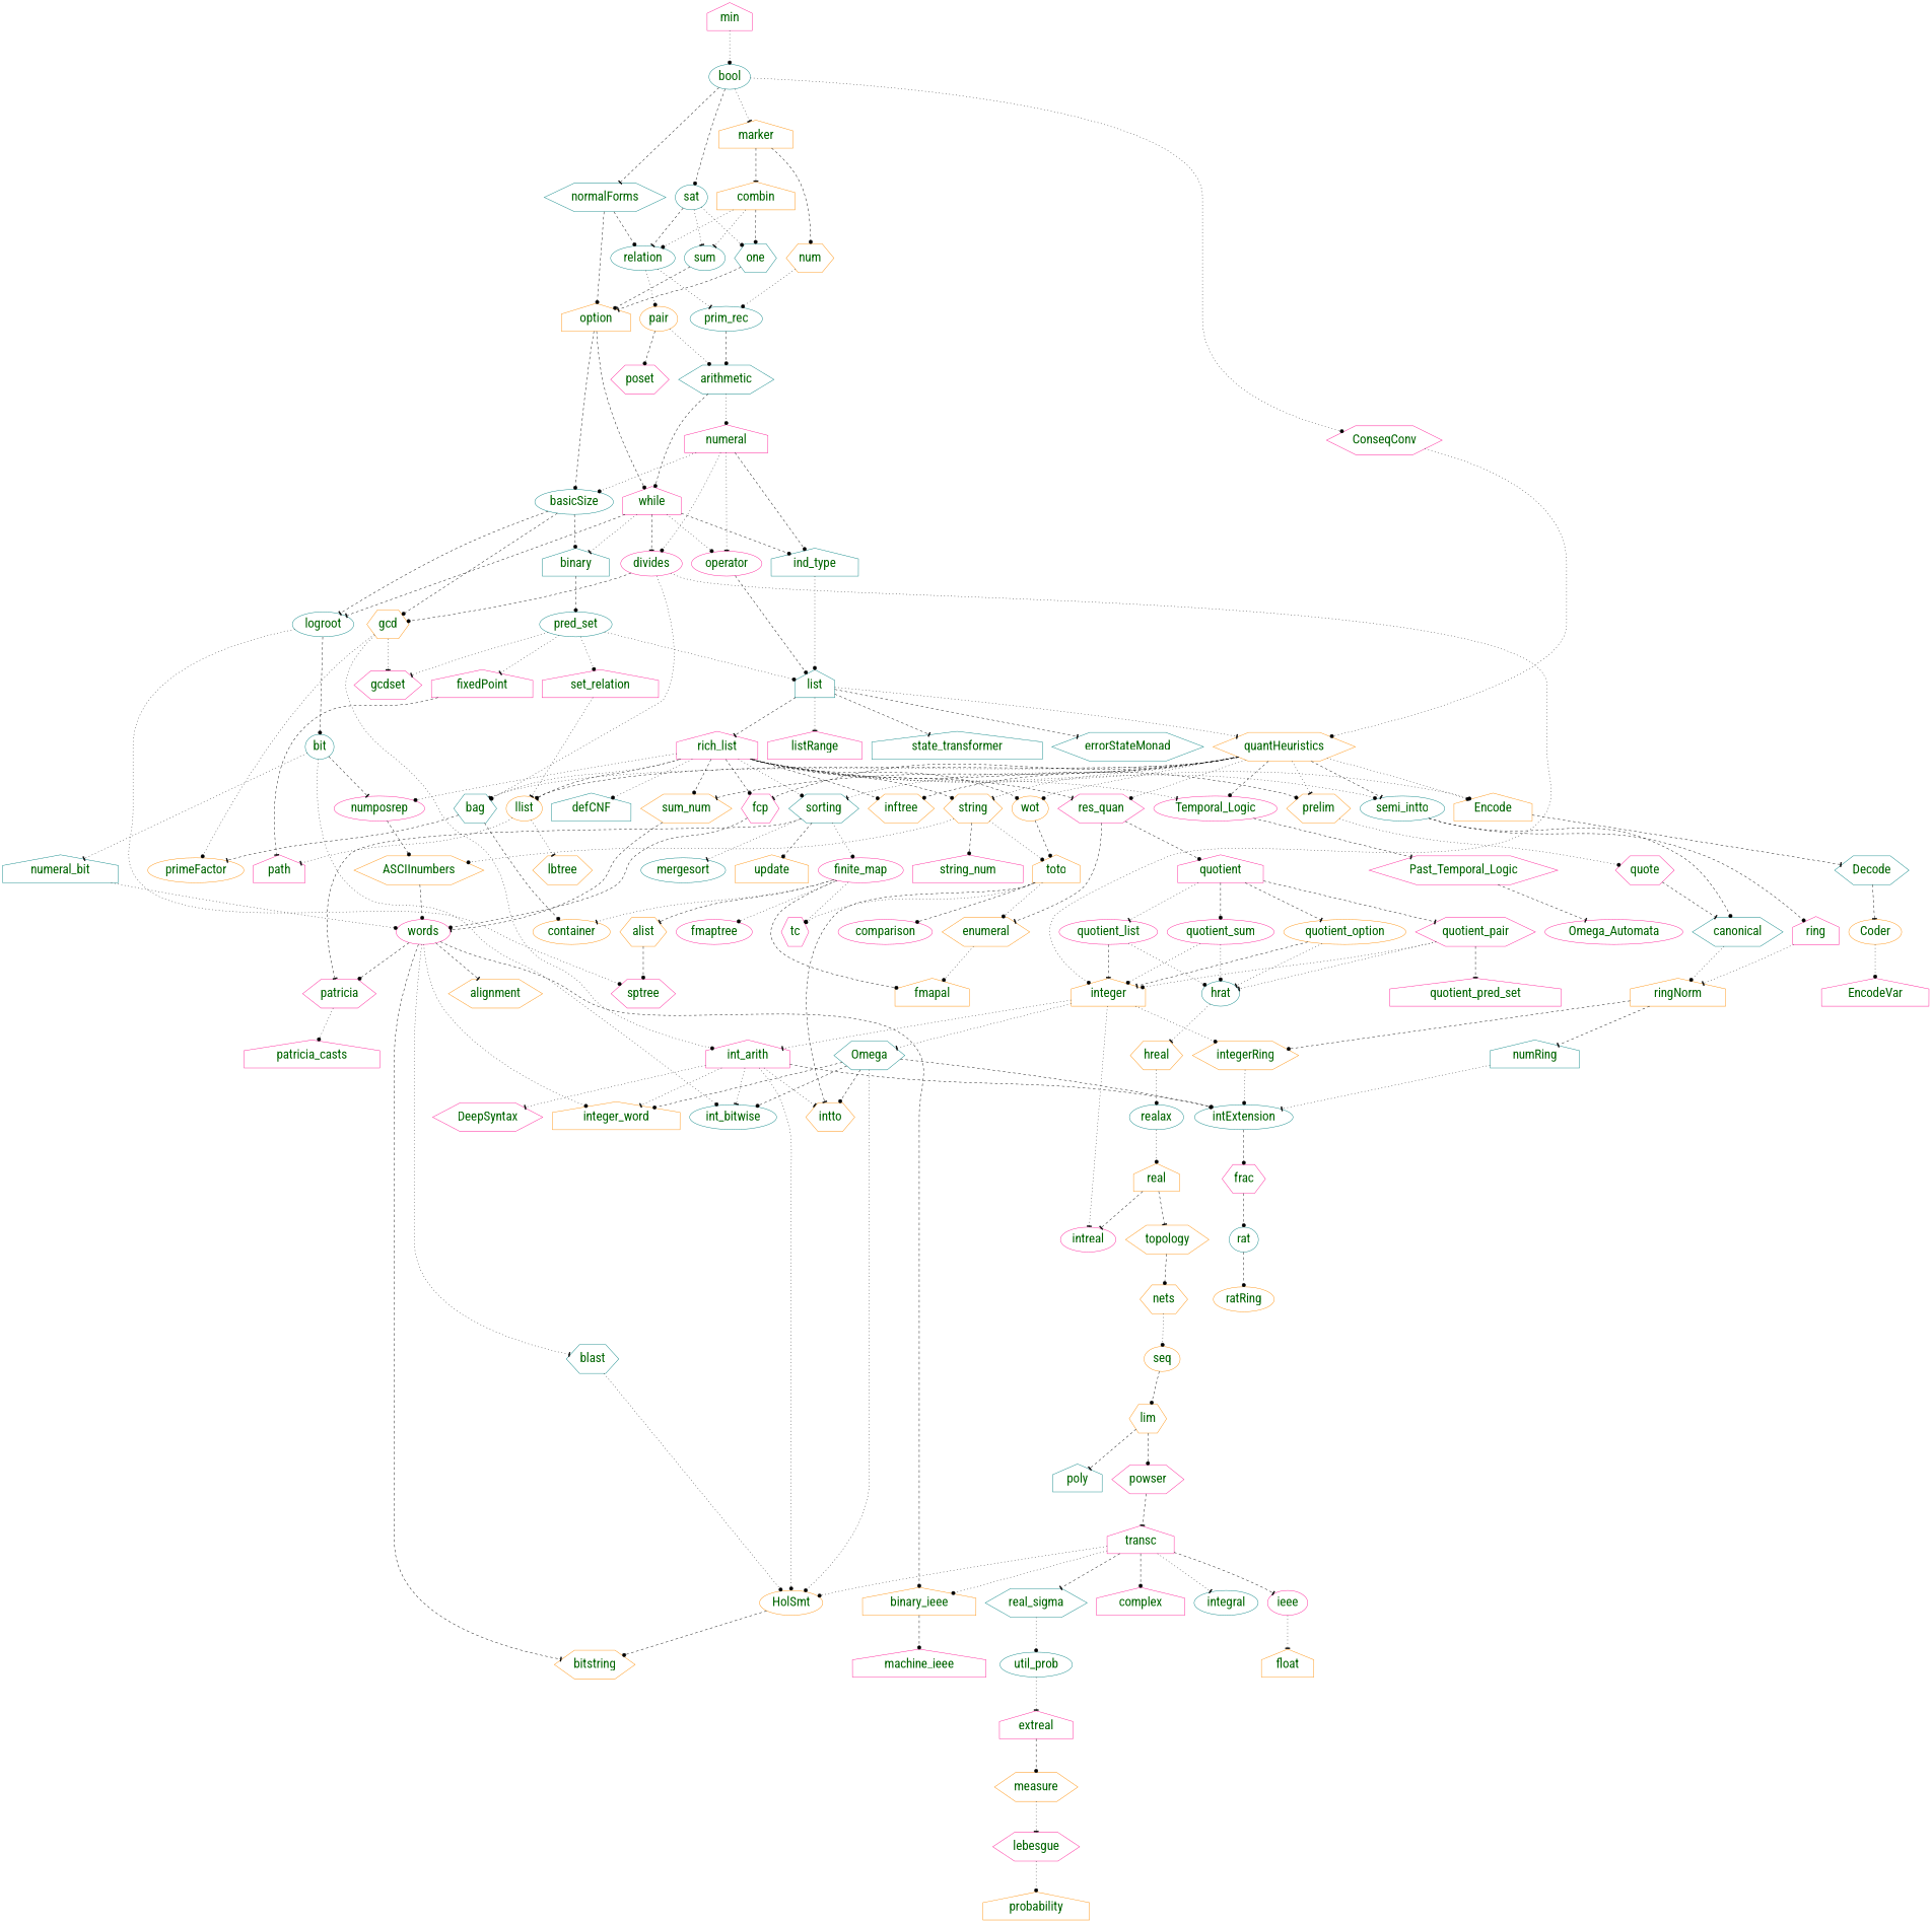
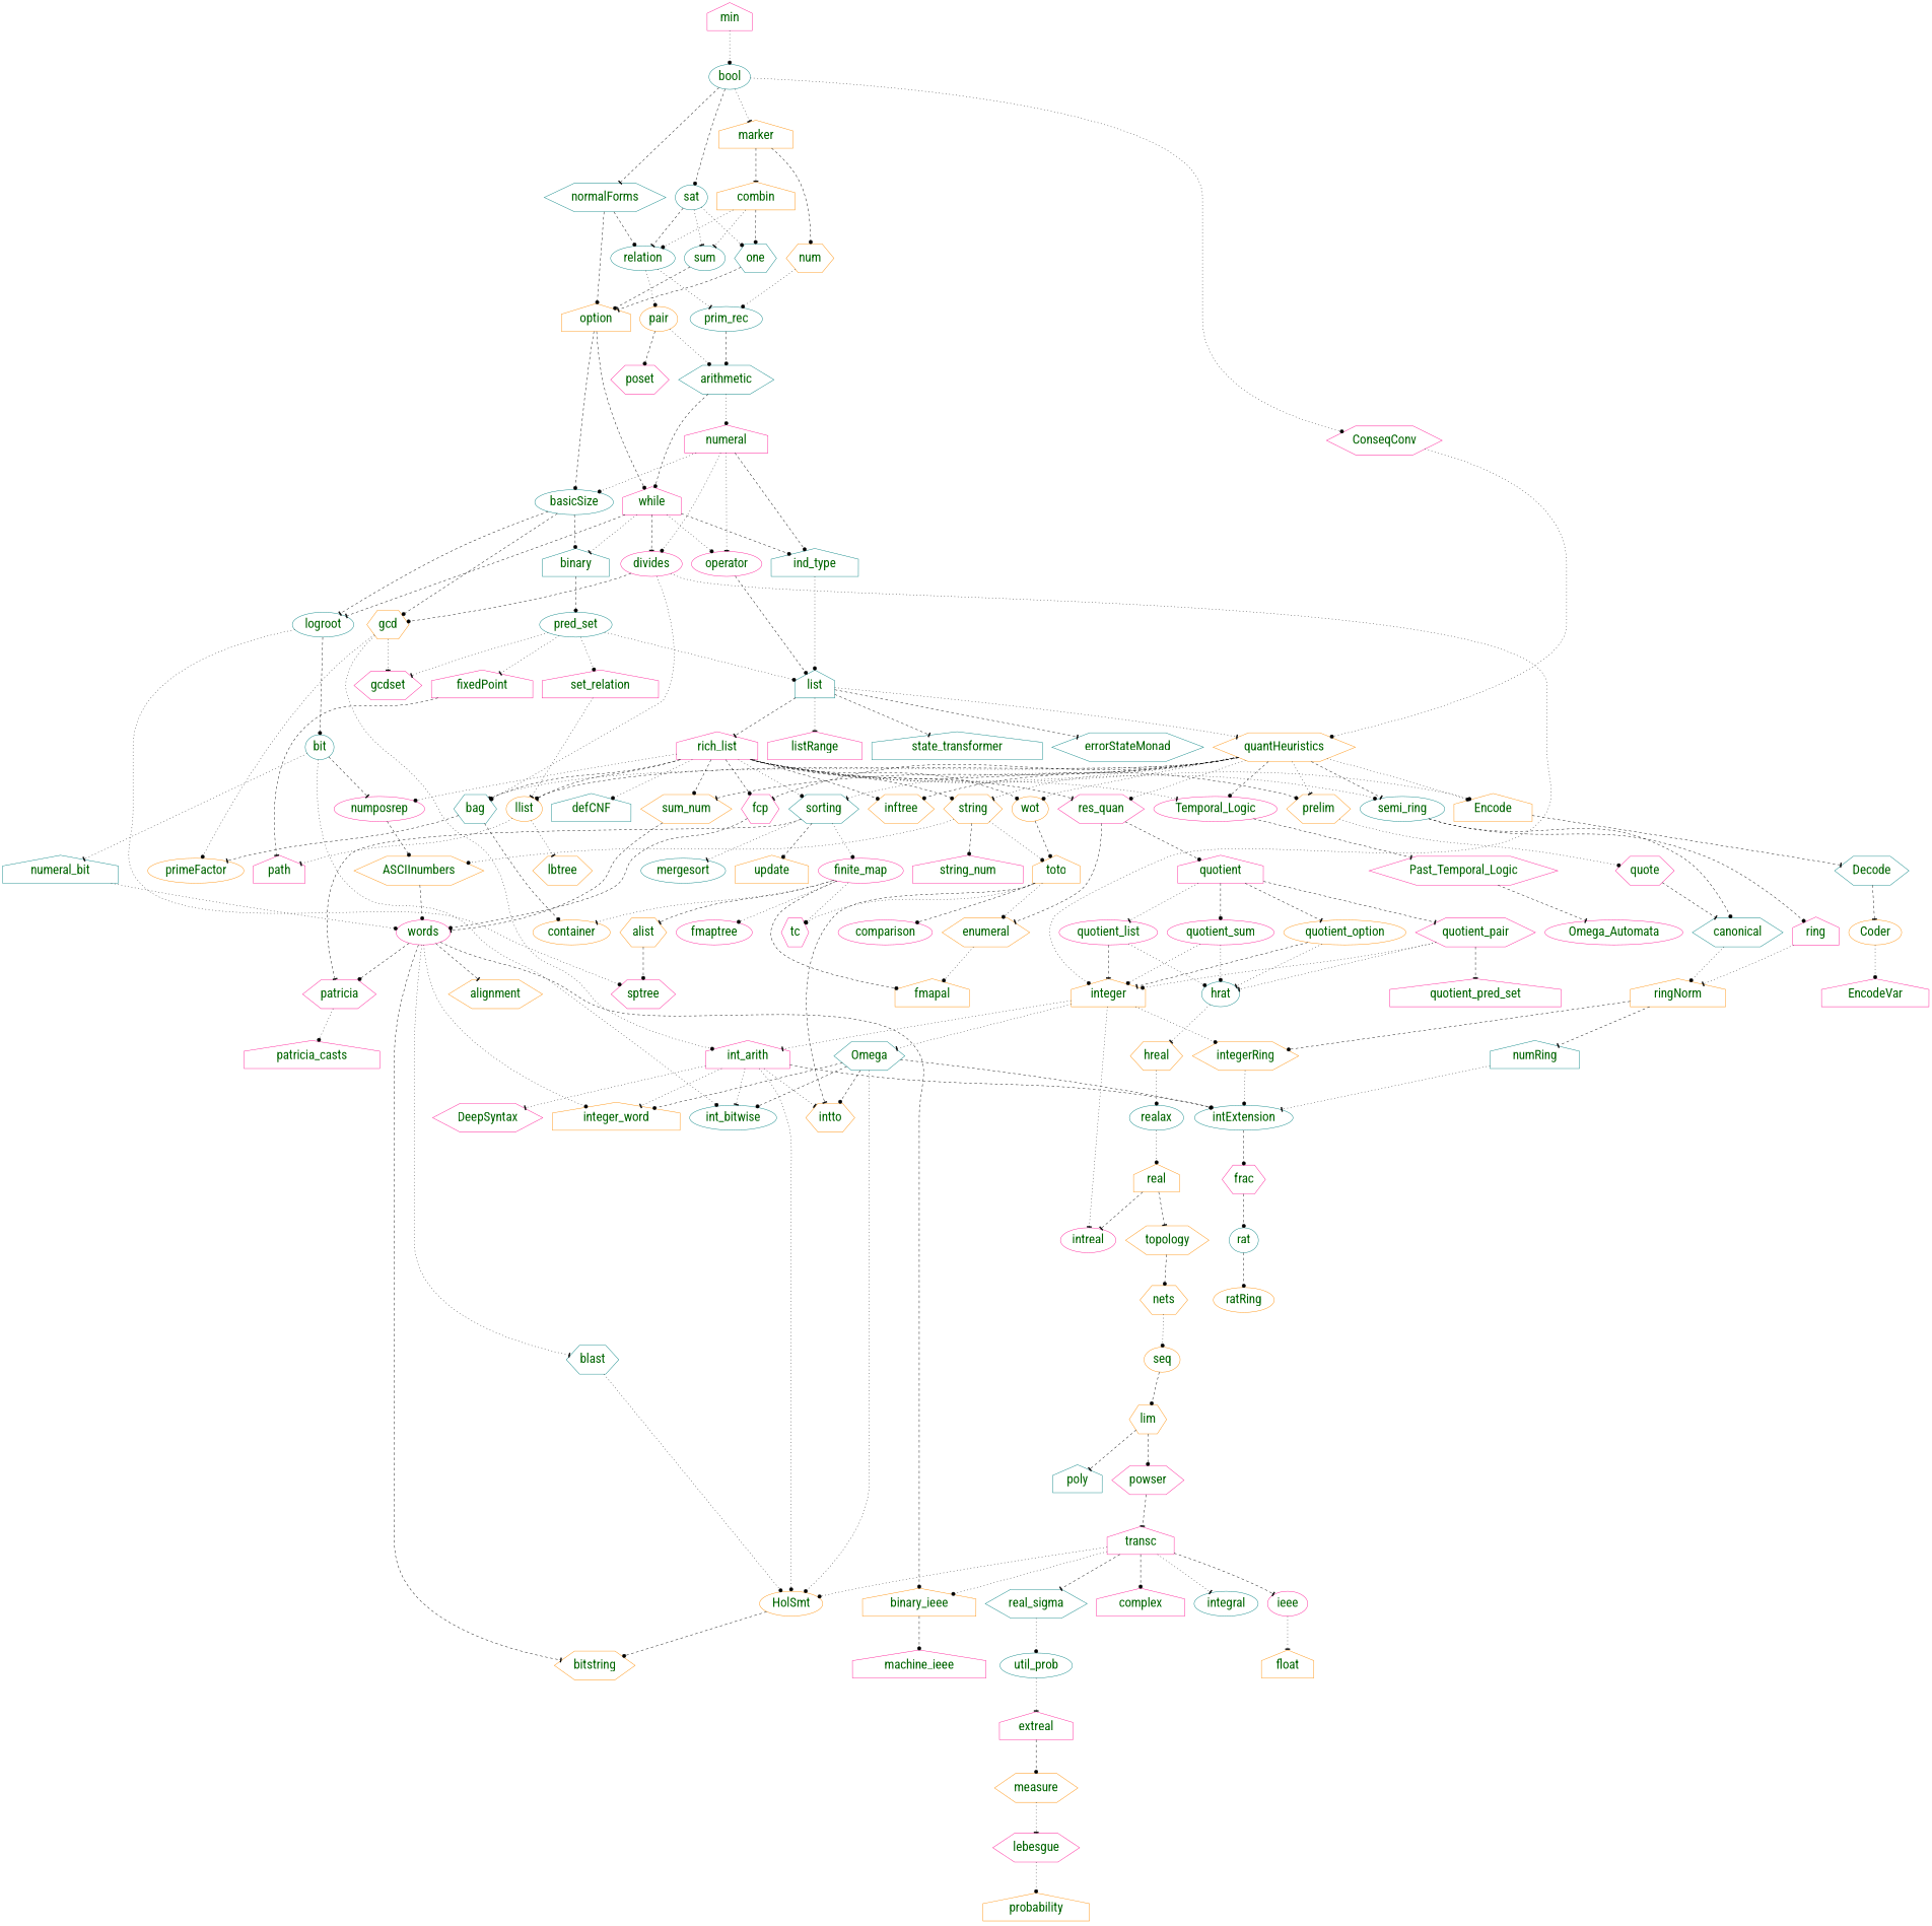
  digraph {
    fontname="Roboto Condensed"
    nodesep=0.30
    ranksep=1.0
    node [color=deeppink fontcolor=darkgreen fontname="Roboto Condensed" fontsize=30 shape=hexagon]
    edge [arrowhead=dot fontname="Roboto Condensed" style=dashed]
    alignment [color=darkorange]
    comparison [shape=ellipse]
    complex [shape=house]
    container [color=darkorange shape=ellipse]
    defCNF [color=teal shape=house]
    Encode [color=darkorange shape=house]
    Decode [color=teal]
    Coder [color=darkorange shape=ellipse]
    EncodeVar [shape=house]
    errorStateMonad [color=teal]
    ieee [shape=ellipse]
    float [color=darkorange shape=house]
    enumeral [color=darkorange]
    fmapal [color=darkorange shape=house]
    fmaptree [shape=ellipse]
    bitstring [color=darkorange]
    HolSmt [color=darkorange shape=ellipse]
    blast [color=teal]
    inftree [color=darkorange]
    int_bitwise [color=teal shape=ellipse]
    integer_word [color=darkorange shape=house]
    integral [color=teal shape=ellipse]
    intreal [shape=ellipse]
    intto [color=darkorange]
    lbtree [color=darkorange]
    listRange [shape=house]
    binary_ieee [color=darkorange shape=house]
    machine_ieee [shape=house]
    mergesort [color=teal shape=ellipse]
    Temporal_Logic [shape=ellipse]
    Past_Temporal_Logic
    Omega_Automata [shape=ellipse]
    fixedPoint [shape=house]
    path [shape=house]
    set_relation [shape=house]
    llist [color=darkorange shape=ellipse]
    words [shape=ellipse]
    fcp
    patricia
    numeral_bit [color=teal shape=house]
    bit [color=teal shape=ellipse]
    numposrep [shape=ellipse]
    ASCIInumbers [color=darkorange]
    sum_num [color=darkorange]
    patricia_casts [shape=house]
    poly [color=teal shape=house]
    bag [color=teal]
    primeFactor [color=darkorange shape=ellipse]
    hrat [color=teal shape=ellipse]
    hreal [color=darkorange]
    realax [color=teal shape=ellipse]
    real [color=darkorange shape=house]
    topology [color=darkorange]
    nets [color=darkorange]
    seq [color=darkorange shape=ellipse]
    lim [color=darkorange]
    powser
    transc [shape=house]
    real_sigma [color=teal]
    util_prob [color=teal shape=ellipse]
    extreal [shape=house]
    measure [color=darkorange]
    lebesgue
    probability [color=darkorange shape=house]
    quotient_pred_set [shape=house]
    gcd [color=darkorange]
    gcdset
    int_arith [shape=house]
    DeepSyntax
    intExtension [color=teal shape=ellipse]
    frac
    Omega [color=teal]
    divides [shape=ellipse]
    integer [color=darkorange shape=house]
    integerRing [color=darkorange]
    quotient_list [shape=ellipse]
    quotient_option [color=darkorange shape=ellipse]
    quotient_pair
    res_quan
    quotient [shape=house]
    quotient_sum [shape=ellipse]
    prelim [color=darkorange]
    quote
    canonical [color=teal]
    ringNorm [color=darkorange shape=house]
    numRing [color=teal shape=house]
-   semi_ring [color=teal shape=ellipse label=semi_intto]
+   semi_ring [color=teal shape=ellipse]
    ring [shape=house]
    rat [color=teal shape=ellipse]
    ratRing [color=darkorange shape=ellipse]
    alist [color=darkorange]
    sptree
    logroot [color=teal shape=ellipse]
    state_transformer [color=teal shape=house]
    string_num [shape=house]
    finite_map [shape=ellipse]
    tc
    string [color=darkorange]
    toto [color=darkorange shape=house]
    wot [color=darkorange shape=ellipse]
    quantHeuristics [color=darkorange]
    ConseqConv
    sorting [color=teal]
    update [color=darkorange shape=house]
    ind_type [color=teal shape=house]
    list [color=teal shape=house]
    rich_list [shape=house]
    operator [shape=ellipse]
    while [shape=house]
    n110 [color=teal label=binary shape=house]
    pred_set [color=teal shape=ellipse]
    pair [color=darkorange shape=ellipse]
    poset
    arithmetic [color=teal]
    numeral [shape=house]
    num [color=darkorange]
    prim_rec [color=teal shape=ellipse]
    relation [color=teal shape=ellipse]
    basicSize [color=teal shape=ellipse]
    normalForms [color=teal]
    option [color=darkorange shape=house]
    one [color=teal]
    marker [color=darkorange shape=house]
    combin [color=darkorange shape=house]
    sum [color=teal shape=ellipse]
    min [shape=house]
    bool [color=teal shape=ellipse]
    sat [color=teal shape=ellipse]
    Encode -> Decode [arrowhead=tee]
    Decode -> Coder [arrowhead=tee]
    Coder -> EncodeVar [style=dotted]
    ieee -> float [arrowhead=tee style=dotted]
    enumeral -> fmapal [style=dotted]
    HolSmt -> bitstring
    blast -> HolSmt [style=dotted]
    binary_ieee -> machine_ieee
    Temporal_Logic -> Past_Temporal_Logic [arrowhead=tee]
    Past_Temporal_Logic -> Omega_Automata [arrowhead=tee]
    fixedPoint -> path [arrowhead=tee]
    set_relation -> llist [arrowhead=tee style=dotted]
    llist -> lbtree [arrowhead=tee style=dotted]
    llist -> path [arrowhead=tee style=dotted]
    words -> alignment [arrowhead=tee]
    words -> bitstring [arrowhead=tee]
    words -> blast [arrowhead=tee style=dotted]
    words -> integer_word [style=dotted]
    words -> binary_ieee
    words -> patricia
    fcp -> words
    patricia -> patricia_casts [style=dotted]
    numeral_bit -> words [style=dotted]
    bit -> int_bitwise [style=dotted]
    bit -> numeral_bit [arrowhead=tee style=dotted]
    bit -> numposrep [arrowhead=tee]
    numposrep -> ASCIInumbers
    ASCIInumbers -> words
    sum_num -> words [arrowhead=tee]
    bag -> container
    bag -> primeFactor [arrowhead=tee]
    hrat -> hreal [arrowhead=tee style=dotted]
    hreal -> realax [style=dotted]
    realax -> real [style=dotted]
    real -> intreal [arrowhead=tee]
    real -> topology [arrowhead=tee]
    topology -> nets
    nets -> seq [style=dotted]
    seq -> lim
    lim -> poly [arrowhead=tee]
    lim -> powser
    powser -> transc [arrowhead=tee]
    transc -> complex
    transc -> ieee [arrowhead=tee]
    transc -> HolSmt [style=dotted]
    transc -> integral [arrowhead=tee style=dotted]
    transc -> binary_ieee [style=dotted]
    transc -> real_sigma [arrowhead=tee]
    real_sigma -> util_prob [style=dotted]
    util_prob -> extreal [arrowhead=tee style=dotted]
    extreal -> measure
    measure -> lebesgue [arrowhead=tee style=dotted]
    lebesgue -> probability [style=dotted]
    gcd -> primeFactor [style=dotted]
    gcd -> gcdset [arrowhead=tee style=dotted]
    gcd -> int_arith [style=dotted]
    int_arith -> HolSmt [style=dotted]
    int_arith -> int_bitwise [arrowhead=tee style=dotted]
    int_arith -> integer_word [arrowhead=tee style=dotted]
    int_arith -> intto [arrowhead=tee style=dotted]
    int_arith -> DeepSyntax [arrowhead=tee style=dotted]
    int_arith -> intExtension
    intExtension -> frac
    frac -> rat
    Omega -> HolSmt [style=dotted]
    Omega -> int_bitwise
    Omega -> integer_word
    Omega -> intto
    Omega -> intExtension
    divides -> bag [style=dotted]
    divides -> gcd
    divides -> integer [style=dotted]
    integer -> intreal [arrowhead=tee style=dotted]
    integer -> int_arith [arrowhead=tee style=dotted]
    integer -> Omega [arrowhead=tee style=dotted]
    integer -> integerRing [style=dotted]
    integerRing -> intExtension [style=dotted]
    quotient_list -> hrat [style=dotted]
    quotient_list -> integer [arrowhead=tee]
    quotient_option -> hrat [arrowhead=tee style=dotted]
    quotient_option -> integer [arrowhead=tee]
    quotient_pair -> hrat [arrowhead=tee style=dotted]
    quotient_pair -> quotient_pred_set [arrowhead=tee]
    quotient_pair -> integer [style=dotted]
    res_quan -> enumeral [arrowhead=tee]
    res_quan -> quotient
    quotient -> quotient_list [arrowhead=tee style=dotted]
    quotient -> quotient_option [arrowhead=tee]
    quotient -> quotient_pair [arrowhead=tee]
    quotient -> quotient_sum
    quotient_sum -> hrat [style=dotted]
    quotient_sum -> integer [style=dotted]
    prelim -> quote [style=dotted]
    quote -> canonical [arrowhead=tee]
    canonical -> ringNorm [style=dotted]
    ringNorm -> integerRing
    ringNorm -> numRing [arrowhead=tee]
    numRing -> intExtension [arrowhead=tee style=dotted]
    semi_ring -> canonical
    semi_ring -> ring
    ring -> ringNorm [arrowhead=tee style=dotted]
    rat -> ratRing
    alist -> sptree
    logroot -> bit
    logroot -> sptree [style=dotted]
    finite_map -> container [arrowhead=tee style=dotted]
    finite_map -> fmapal
    finite_map -> fmaptree [style=dotted]
    finite_map -> alist [arrowhead=tee]
    finite_map -> tc [style=dotted]
    string -> ASCIInumbers [style=dotted]
    string -> string_num
    string -> toto [style=dotted]
    toto -> comparison
    toto -> enumeral [style=dotted]
    toto -> intto [arrowhead=tee]
    toto -> tc [style=dotted]
    wot -> toto
    quantHeuristics -> Encode [style=dotted]
    quantHeuristics -> inftree
    quantHeuristics -> Temporal_Logic
    quantHeuristics -> llist
    quantHeuristics -> fcp [arrowhead=tee]
    quantHeuristics -> sum_num [arrowhead=tee]
    quantHeuristics -> bag [arrowhead=tee style=dotted]
    quantHeuristics -> res_quan [style=dotted]
    quantHeuristics -> prelim [arrowhead=tee style=dotted]
    quantHeuristics -> semi_ring [arrowhead=tee]
    quantHeuristics -> string [arrowhead=tee style=dotted]
    quantHeuristics -> wot [style=dotted]
    quantHeuristics -> sorting [arrowhead=tee style=dotted]
    ConseqConv -> quantHeuristics [style=dotted]
    sorting -> mergesort [arrowhead=tee style=dotted]
    sorting -> patricia [arrowhead=tee]
    sorting -> finite_map [style=dotted]
    sorting -> update
    ind_type -> list [style=dotted]
    list -> errorStateMonad [arrowhead=tee]
    list -> listRange [arrowhead=tee style=dotted]
    list -> state_transformer [arrowhead=tee]
    list -> quantHeuristics [arrowhead=tee style=dotted]
    list -> rich_list [arrowhead=tee]
    rich_list -> defCNF [style=dotted]
    rich_list -> Encode [style=dotted]
    rich_list -> inftree
    rich_list -> Temporal_Logic [arrowhead=tee style=dotted]
    rich_list -> llist [arrowhead=tee]
    rich_list -> fcp
    rich_list -> numposrep [style=dotted]
    rich_list -> sum_num
-   rich_list -> bag [style=dotted]
+   rich_list -> bag
    rich_list -> res_quan [arrowhead=tee]
    rich_list -> prelim
    rich_list -> semi_ring [style=dotted]
    rich_list -> string
    rich_list -> wot
    rich_list -> sorting [style=dotted]
    operator -> list
    while -> divides [arrowhead=tee]
    while -> logroot [arrowhead=tee]
    while -> ind_type
    while -> operator [style=dotted]
    while -> n110 [arrowhead=tee style=dotted]
    n110 -> pred_set
    pred_set -> fixedPoint [arrowhead=tee style=dotted]
    pred_set -> set_relation [style=dotted]
    pred_set -> gcdset [arrowhead=tee style=dotted]
    pred_set -> list [style=dotted]
    pair -> poset
    pair -> arithmetic [style=dotted]
    arithmetic -> while
    arithmetic -> numeral [style=dotted]
    numeral -> divides [style=dotted]
    numeral -> ind_type
    numeral -> operator [arrowhead=tee style=dotted]
    numeral -> basicSize [style=dotted]
    num -> prim_rec [style=dotted]
    prim_rec -> arithmetic
    relation -> pair [style=dotted]
    relation -> prim_rec [arrowhead=tee style=dotted]
    basicSize -> gcd
    basicSize -> logroot [arrowhead=tee]
    basicSize -> n110
    normalForms -> relation
    normalForms -> option
    option -> while
    option -> basicSize
    one -> option [arrowhead=tee]
    marker -> num
    marker -> combin [arrowhead=tee]
    combin -> relation [style=dotted]
    combin -> one
    combin -> sum [arrowhead=tee style=dotted]
    sum -> option
    min -> bool [style=dotted]
    bool -> ConseqConv [style=dotted]
    bool -> normalForms [arrowhead=tee]
    bool -> marker [arrowhead=tee style=dotted]
    bool -> sat
    sat -> relation [arrowhead=tee]
    sat -> one [style=dotted]
    sat -> sum [arrowhead=tee style=dotted]
  }
